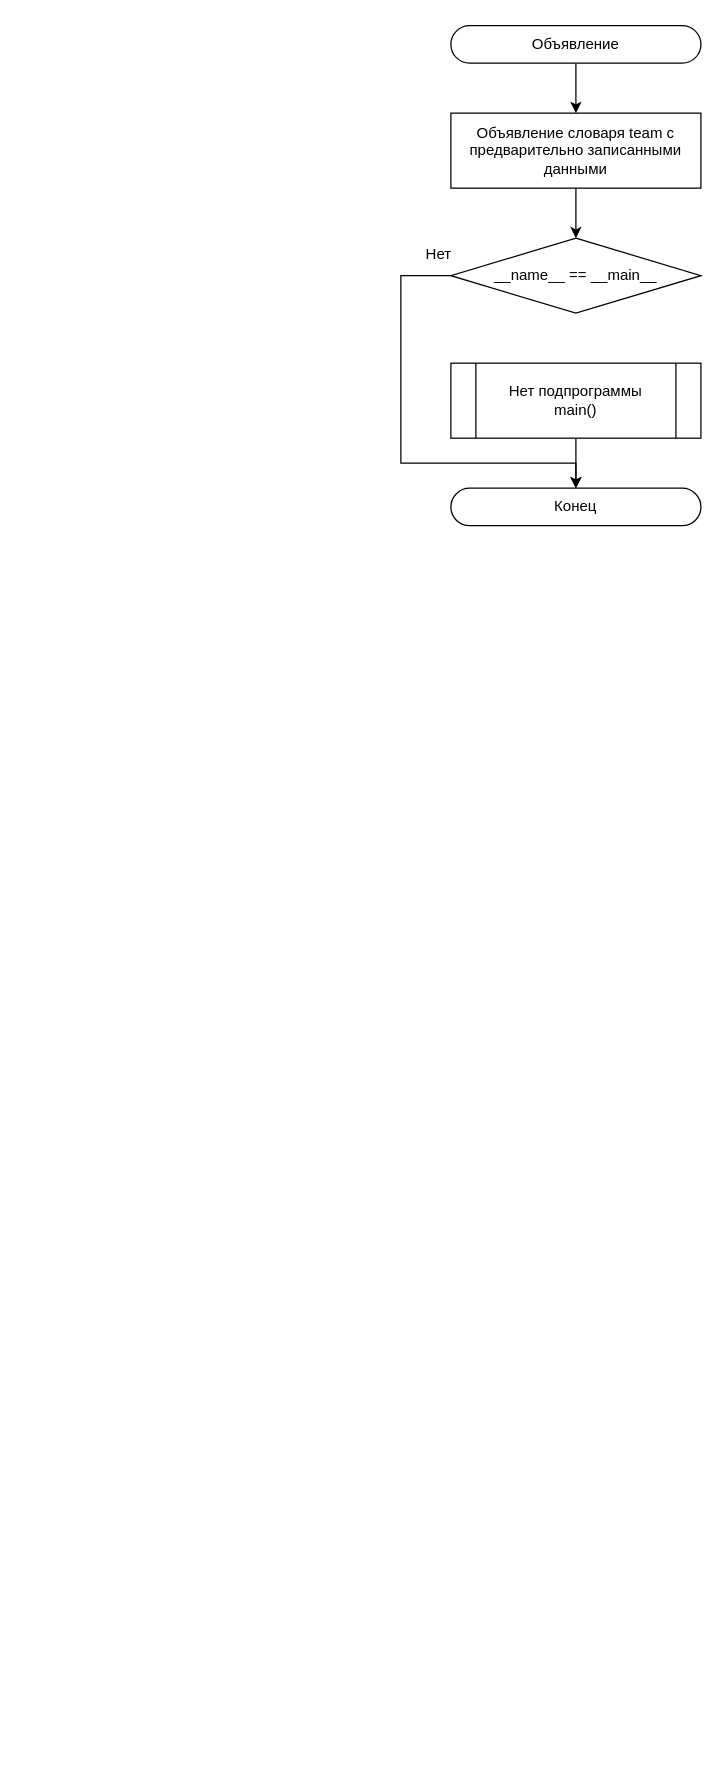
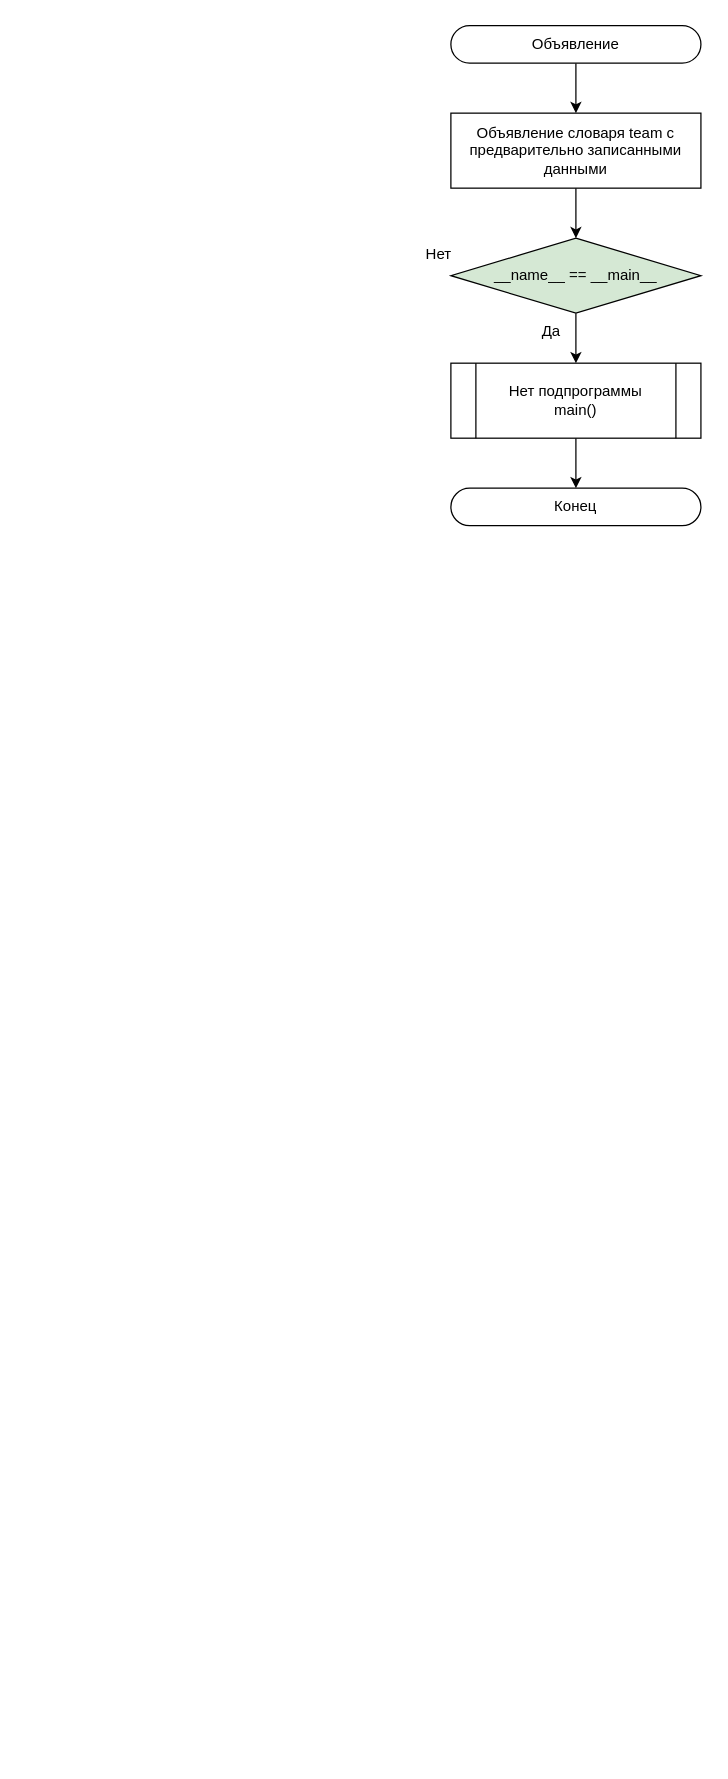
  <mxCell id="0" />
  <mxCell id="1" parent="0" />
  <mxCell id="2" style="edgeStyle=orthogonalEdgeStyle;rounded=0;orthogonalLoop=1;jettySize=auto;html=1;entryX=0.5;entryY=0;entryDx=0;entryDy=0;" parent="1" edge="1"><mxGeometry relative="1" as="geometry"><mxPoint x="320" y="150" as="sourcePoint" /></mxGeometry></mxCell>
  <mxCell id="3" style="edgeStyle=orthogonalEdgeStyle;rounded=0;orthogonalLoop=1;jettySize=auto;html=1;entryX=0.5;entryY=0;entryDx=0;entryDy=0;" parent="1" edge="1"><mxGeometry relative="1" as="geometry"><mxPoint x="320" y="250" as="sourcePoint" /></mxGeometry></mxCell>
  <mxCell id="4" style="edgeStyle=orthogonalEdgeStyle;rounded=0;orthogonalLoop=1;jettySize=auto;html=1;entryX=0.5;entryY=0;entryDx=0;entryDy=0;" parent="1" edge="1"><mxGeometry relative="1" as="geometry"><mxPoint x="320" y="350" as="sourcePoint" /></mxGeometry></mxCell>
  <mxCell id="5" style="edgeStyle=orthogonalEdgeStyle;rounded=0;orthogonalLoop=1;jettySize=auto;html=1;" parent="1" edge="1"><mxGeometry relative="1" as="geometry"><mxPoint x="320" y="450" as="sourcePoint" /></mxGeometry></mxCell>
  <mxCell id="6" style="edgeStyle=orthogonalEdgeStyle;rounded=0;orthogonalLoop=1;jettySize=auto;html=1;entryX=0.5;entryY=0;entryDx=0;entryDy=0;" parent="1" edge="1"><mxGeometry relative="1" as="geometry"><mxPoint x="320" y="550" as="sourcePoint" /></mxGeometry></mxCell>
  <mxCell id="7" style="edgeStyle=orthogonalEdgeStyle;rounded=0;orthogonalLoop=1;jettySize=auto;html=1;entryX=0.5;entryY=0;entryDx=0;entryDy=0;" parent="1" edge="1"><mxGeometry relative="1" as="geometry"><mxPoint x="320" y="650" as="sourcePoint" /></mxGeometry></mxCell>
  <mxCell id="8" style="edgeStyle=orthogonalEdgeStyle;rounded=0;orthogonalLoop=1;jettySize=auto;html=1;entryX=0;entryY=0.5;entryDx=0;entryDy=0;" parent="1" edge="1"><mxGeometry relative="1" as="geometry"><mxPoint x="220" y="520" as="targetPoint" /><Array as="points"><mxPoint x="320" y="770" /><mxPoint x="180" y="770" /><mxPoint x="180" y="520" /></Array></mxGeometry></mxCell>
  <mxCell id="9" style="edgeStyle=orthogonalEdgeStyle;rounded=0;orthogonalLoop=1;jettySize=auto;html=1;entryX=0.5;entryY=0;entryDx=0;entryDy=0;fontSize=15;" parent="1" edge="1"><mxGeometry relative="1" as="geometry"><mxPoint x="200" y="770" as="sourcePoint" /></mxGeometry></mxCell>
  <mxCell id="10" style="edgeStyle=orthogonalEdgeStyle;rounded=0;orthogonalLoop=1;jettySize=auto;html=1;entryX=0.5;entryY=0;entryDx=0;entryDy=0;fontSize=15;" parent="1" edge="1"><mxGeometry relative="1" as="geometry"><Array as="points"><mxPoint x="380" y="540" /><mxPoint x="380" y="1401" /></Array><mxPoint x="299.697" y="540.091" as="sourcePoint" /></mxGeometry></mxCell>
  <mxCell id="11" style="edgeStyle=orthogonalEdgeStyle;rounded=0;orthogonalLoop=1;jettySize=auto;html=1;entryX=0;entryY=0.5;entryDx=0;entryDy=0;fontSize=15;" parent="1" edge="1"><mxGeometry relative="1" as="geometry"><Array as="points"><mxPoint x="200" y="1350" /><mxPoint x="20" y="1350" /><mxPoint x="20" y="540" /></Array><mxPoint x="100" y="540" as="targetPoint" /></mxGeometry></mxCell>
  <mxCell id="12" style="edgeStyle=orthogonalEdgeStyle;rounded=0;orthogonalLoop=1;jettySize=auto;html=1;" edge="1" parent="1" source="13" target="15"><mxGeometry relative="1" as="geometry" /></mxCell>
  <mxCell id="13" value="Объявление" style="rounded=1;whiteSpace=wrap;html=1;arcSize=50;" vertex="1" parent="1"><mxGeometry x="360" y="20" width="200" height="30" as="geometry" /></mxCell>
  <mxCell id="14" style="edgeStyle=orthogonalEdgeStyle;rounded=0;orthogonalLoop=1;jettySize=auto;html=1;entryX=0.5;entryY=0;entryDx=0;entryDy=0;" edge="1" parent="1" source="15" target="18"><mxGeometry relative="1" as="geometry" /></mxCell>
  <mxCell id="15" value="Объявление словаря team с предварительно записанными данными" style="rounded=0;whiteSpace=wrap;html=1;" vertex="1" parent="1"><mxGeometry x="360" y="90" width="200" height="60" as="geometry" /></mxCell>
- <mxCell id="17" style="edgeStyle=orthogonalEdgeStyle;rounded=0;orthogonalLoop=1;jettySize=auto;html=1;entryX=0.5;entryY=0;entryDx=0;entryDy=0;" edge="1" parent="1" source="18" target="21"><mxGeometry relative="1" as="geometry"><mxPoint x="460" y="380" as="targetPoint" /><Array as="points"><mxPoint x="320" y="220" /><mxPoint x="320" y="370" /><mxPoint x="460" y="370" /></Array></mxGeometry></mxCell>
- <mxCell id="18" value="__name__ == __main__" style="rhombus;whiteSpace=wrap;html=1;" vertex="1" parent="1"><mxGeometry x="360" y="190" width="200" height="60" as="geometry" /></mxCell>
+ <mxCell id="16" style="edgeStyle=orthogonalEdgeStyle;rounded=0;orthogonalLoop=1;jettySize=auto;html=1;entryX=0.5;entryY=0;entryDx=0;entryDy=0;" edge="1" parent="1" source="18" target="20"><mxGeometry relative="1" as="geometry" /></mxCell>
+ <mxCell id="18" value="__name__ == __main__" style="rhombus;whiteSpace=wrap;html=1;fillColor=#d5e8d4;" vertex="1" parent="1"><mxGeometry x="360" y="190" width="200" height="60" as="geometry" /></mxCell>
  <mxCell id="19" style="edgeStyle=orthogonalEdgeStyle;rounded=0;orthogonalLoop=1;jettySize=auto;html=1;entryX=0.5;entryY=0;entryDx=0;entryDy=0;" edge="1" parent="1" source="20" target="21"><mxGeometry relative="1" as="geometry" /></mxCell>
  <mxCell id="20" value="Нет подпрограммы&lt;br&gt;main()" style="shape=process;whiteSpace=wrap;html=1;backgroundOutline=1;" vertex="1" parent="1"><mxGeometry x="360" y="290" width="200" height="60" as="geometry" /></mxCell>
  <mxCell id="21" value="Конец" style="rounded=1;whiteSpace=wrap;html=1;arcSize=50;" vertex="1" parent="1"><mxGeometry x="360" y="390" width="200" height="30" as="geometry" /></mxCell>
  <mxCell id="22" value="Нет" style="text;html=1;align=center;verticalAlign=middle;resizable=0;points=[];autosize=1;strokeColor=none;fillColor=none;" vertex="1" parent="1"><mxGeometry x="330" y="188" width="40" height="30" as="geometry" /></mxCell>
+ <mxCell id="23" value="Да" style="text;html=1;align=center;verticalAlign=middle;resizable=0;points=[];autosize=1;strokeColor=none;fillColor=none;" vertex="1" parent="1"><mxGeometry x="420" y="250" width="40" height="30" as="geometry" /></mxCell>
